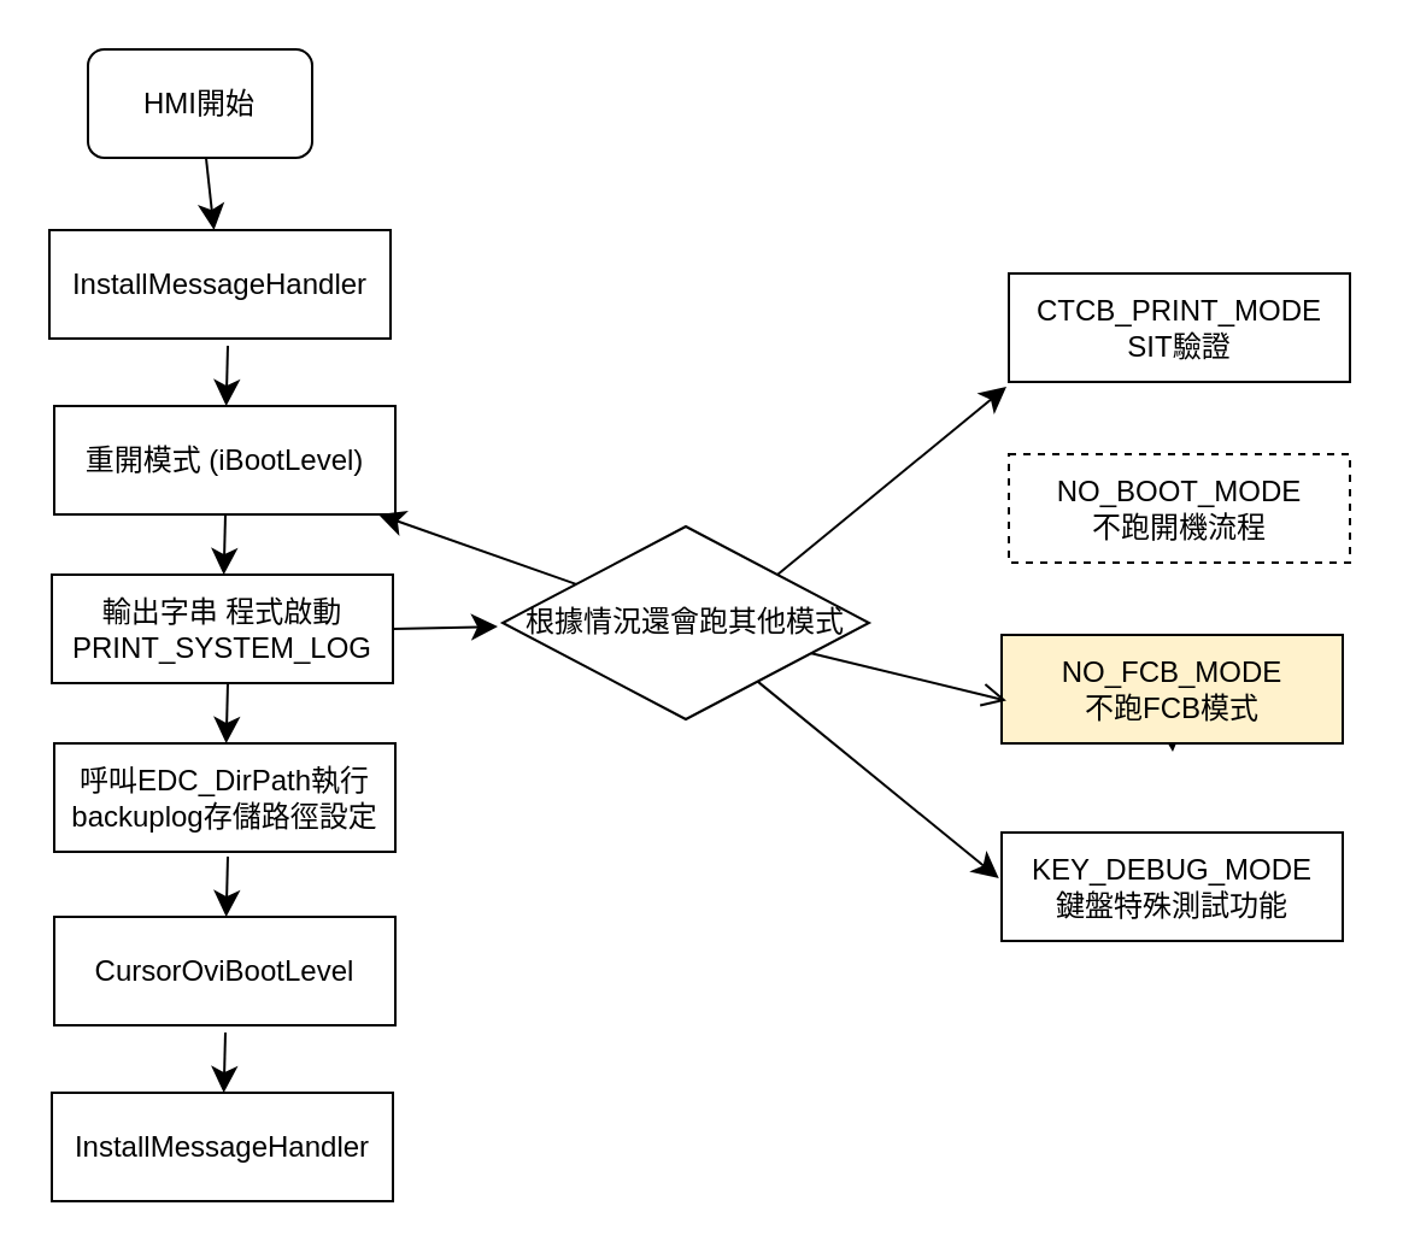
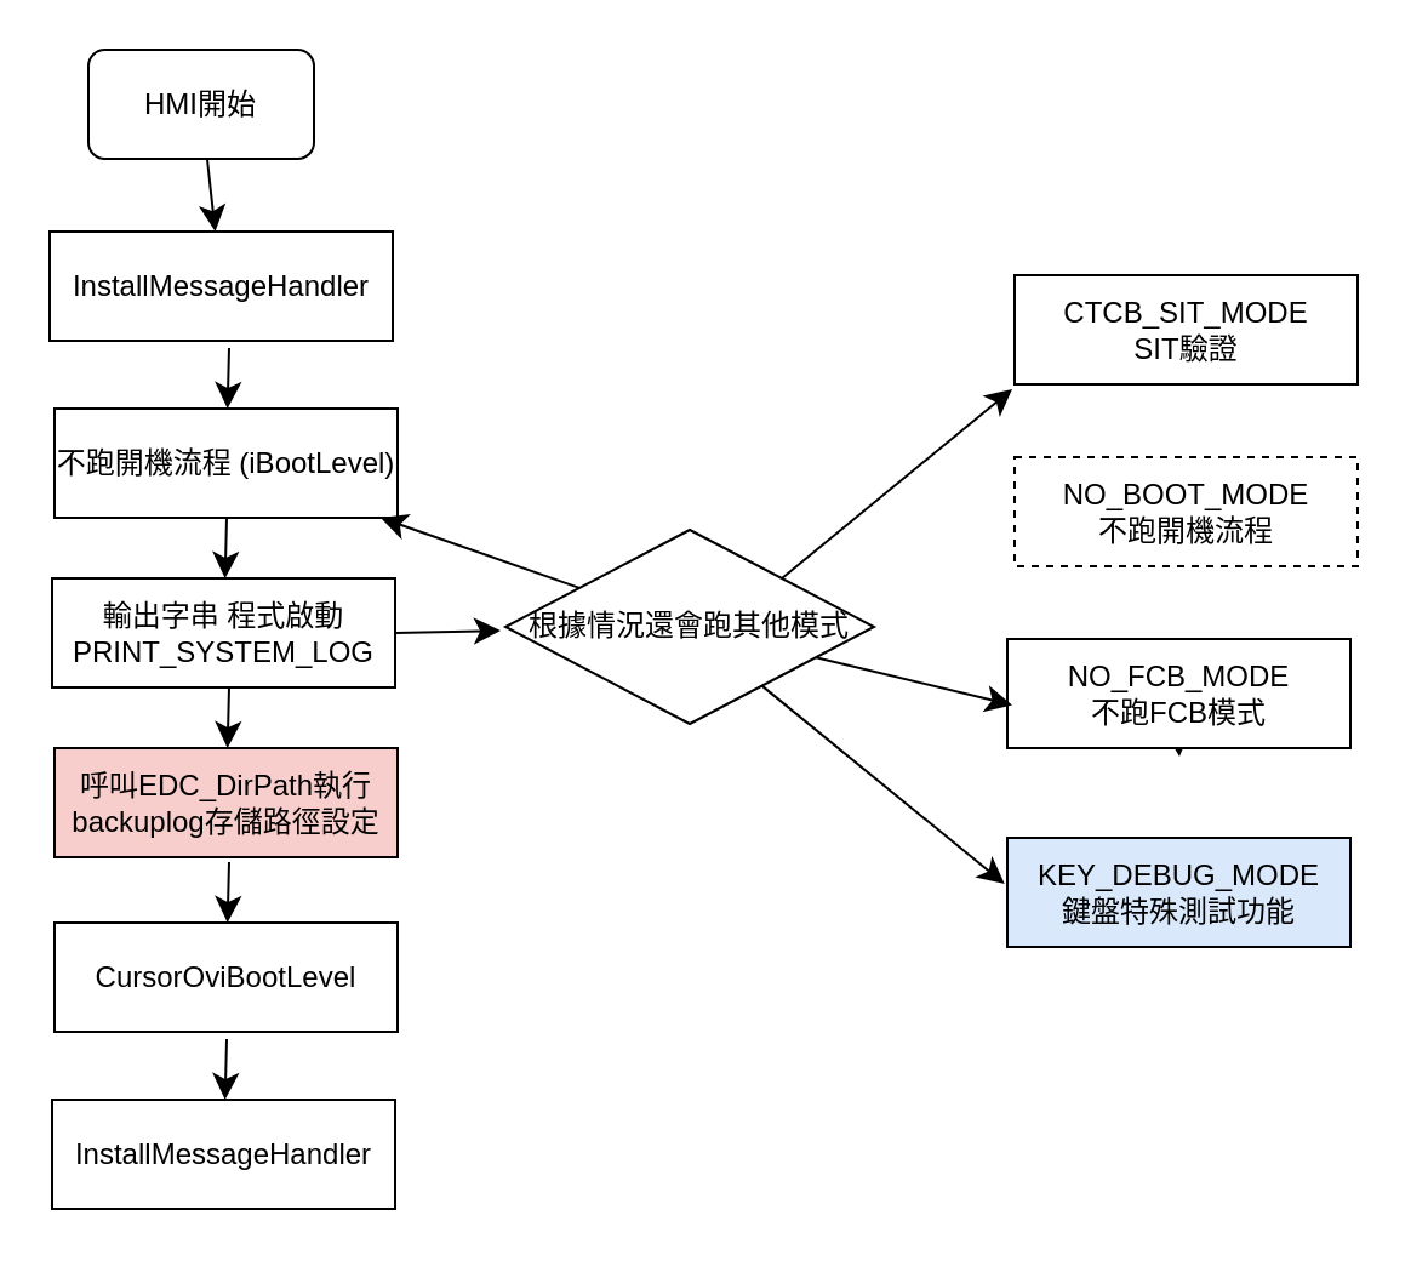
  <mxCell id="0" />
  <mxCell id="1" parent="0" />
  <mxCell id="2" value="" style="edgeStyle=none;curved=1;rounded=0;orthogonalLoop=1;jettySize=auto;html=1;fontSize=12;startSize=8;endSize=8;" edge="1" parent="1" source="3" target="4"><mxGeometry relative="1" as="geometry"><mxPoint x="93" y="126" as="targetPoint" /></mxGeometry></mxCell>
  <mxCell id="3" value="HMI開始" style="rounded=1;whiteSpace=wrap;html=1;" vertex="1" parent="1"><mxGeometry x="36" y="20" width="93" height="45" as="geometry" /></mxCell>
  <mxCell id="4" value="InstallMessageHandler" style="rounded=0;whiteSpace=wrap;html=1;" vertex="1" parent="1"><mxGeometry x="20" y="95" width="141.5" height="45" as="geometry" /></mxCell>
  <mxCell id="5" value="" style="edgeStyle=none;curved=1;rounded=0;orthogonalLoop=1;jettySize=auto;html=1;fontSize=12;startSize=8;endSize=8;" edge="1" target="6" parent="1"><mxGeometry relative="1" as="geometry"><mxPoint x="94" y="143" as="sourcePoint" /><mxPoint x="95" y="199" as="targetPoint" /></mxGeometry></mxCell>
- <mxCell id="6" value="重開模式 (iBootLevel)" style="rounded=0;whiteSpace=wrap;html=1;" vertex="1" parent="1"><mxGeometry x="22" y="168" width="141.5" height="45" as="geometry" /></mxCell>
+ <mxCell id="6" value="不跑開機流程 (iBootLevel)" style="rounded=0;whiteSpace=wrap;html=1;" vertex="1" parent="1"><mxGeometry x="22" y="168" width="141.5" height="45" as="geometry" /></mxCell>
  <mxCell id="7" value="" style="edgeStyle=none;curved=1;rounded=0;orthogonalLoop=1;jettySize=auto;html=1;fontSize=12;startSize=8;endSize=8;" edge="1" target="9" parent="1"><mxGeometry relative="1" as="geometry"><mxPoint x="93" y="213" as="sourcePoint" /><mxPoint x="94" y="269" as="targetPoint" /></mxGeometry></mxCell>
  <mxCell id="8" style="edgeStyle=none;curved=1;rounded=0;orthogonalLoop=1;jettySize=auto;html=1;exitX=1;exitY=0.5;exitDx=0;exitDy=0;fontSize=12;startSize=8;endSize=8;" edge="1" parent="1" source="9"><mxGeometry relative="1" as="geometry"><mxPoint x="206" y="259.506" as="targetPoint" /></mxGeometry></mxCell>
  <mxCell id="9" value="輸出字串 程式啟動&lt;div&gt;PRINT_SYSTEM_LOG&lt;/div&gt;" style="rounded=0;whiteSpace=wrap;html=1;" vertex="1" parent="1"><mxGeometry x="21" y="238" width="141.5" height="45" as="geometry" /></mxCell>
  <mxCell id="10" style="edgeStyle=none;curved=1;rounded=0;orthogonalLoop=1;jettySize=auto;html=1;exitX=1;exitY=0;exitDx=0;exitDy=0;fontSize=12;startSize=8;endSize=8;" edge="1" parent="1" source="13"><mxGeometry relative="1" as="geometry"><mxPoint x="417" y="160" as="targetPoint" /></mxGeometry></mxCell>
  <mxCell id="11" style="edgeStyle=none;curved=1;rounded=0;orthogonalLoop=1;jettySize=auto;html=1;fontSize=12;startSize=8;endSize=8;" edge="1" parent="1" source="13" target="6"><mxGeometry relative="1" as="geometry" /></mxCell>
  <mxCell id="12" style="edgeStyle=none;curved=1;rounded=0;orthogonalLoop=1;jettySize=auto;html=1;fontSize=12;startSize=8;endSize=8;" edge="1" parent="1" source="13"><mxGeometry relative="1" as="geometry"><mxPoint x="413.857" y="364" as="targetPoint" /></mxGeometry></mxCell>
  <mxCell id="13" value="根據情況還會跑其他模式" style="rhombus;whiteSpace=wrap;html=1;" vertex="1" parent="1"><mxGeometry x="208" y="218" width="152" height="80" as="geometry" /></mxCell>
  <mxCell id="14" value="NO_BOOT_MODE&lt;div&gt;不跑開機流程&lt;/div&gt;" style="rounded=0;whiteSpace=wrap;html=1;dashed=1;" vertex="1" parent="1"><mxGeometry x="418" y="188" width="141.5" height="45" as="geometry" /></mxCell>
  <mxCell id="15" style="edgeStyle=none;curved=1;rounded=0;orthogonalLoop=1;jettySize=auto;html=1;exitX=0.5;exitY=1;exitDx=0;exitDy=0;fontSize=12;startSize=8;endSize=8;" edge="1" parent="1" source="16"><mxGeometry relative="1" as="geometry"><mxPoint x="486" y="311.5" as="targetPoint" /></mxGeometry></mxCell>
- <mxCell id="16" value="NO_FCB_MODE&lt;div&gt;不跑FCB模式&lt;/div&gt;" style="rounded=0;whiteSpace=wrap;html=1;fillColor=#fff2cc;" vertex="1" parent="1"><mxGeometry x="415" y="263" width="141.5" height="45" as="geometry" /></mxCell>
- <mxCell id="17" value="KEY_DEBUG_MODE&lt;div&gt;鍵盤特殊測試功能&lt;/div&gt;" style="rounded=0;whiteSpace=wrap;html=1;" vertex="1" parent="1"><mxGeometry x="415" y="345" width="141.5" height="45" as="geometry" /></mxCell>
- <mxCell id="18" value="CTCB_PRINT_MODE&lt;div&gt;SIT驗證&lt;/div&gt;" style="rounded=0;whiteSpace=wrap;html=1;" vertex="1" parent="1"><mxGeometry x="418" y="113" width="141.5" height="45" as="geometry" /></mxCell>
+ <mxCell id="16" value="NO_FCB_MODE&lt;div&gt;不跑FCB模式&lt;/div&gt;" style="rounded=0;whiteSpace=wrap;html=1;" vertex="1" parent="1"><mxGeometry x="415" y="263" width="141.5" height="45" as="geometry" /></mxCell>
+ <mxCell id="17" value="KEY_DEBUG_MODE&lt;div&gt;鍵盤特殊測試功能&lt;/div&gt;" style="rounded=0;whiteSpace=wrap;html=1;fillColor=#dae8fc;" vertex="1" parent="1"><mxGeometry x="415" y="345" width="141.5" height="45" as="geometry" /></mxCell>
+ <mxCell id="18" value="CTCB_SIT_MODE&lt;div&gt;SIT驗證&lt;/div&gt;" style="rounded=0;whiteSpace=wrap;html=1;" vertex="1" parent="1"><mxGeometry x="418" y="113" width="141.5" height="45" as="geometry" /></mxCell>
  <mxCell id="19" value="" style="edgeStyle=none;curved=1;rounded=0;orthogonalLoop=1;jettySize=auto;html=1;fontSize=12;startSize=8;endSize=8;" edge="1" target="20" parent="1"><mxGeometry relative="1" as="geometry"><mxPoint x="94" y="283" as="sourcePoint" /><mxPoint x="95" y="339" as="targetPoint" /></mxGeometry></mxCell>
- <mxCell id="20" value="呼叫EDC_DirPath執行backuplog存儲路徑設定" style="rounded=0;whiteSpace=wrap;html=1;" vertex="1" parent="1"><mxGeometry x="22" y="308" width="141.5" height="45" as="geometry" /></mxCell>
+ <mxCell id="20" value="呼叫EDC_DirPath執行backuplog存儲路徑設定" style="rounded=0;whiteSpace=wrap;html=1;fillColor=#f8cecc;" vertex="1" parent="1"><mxGeometry x="22" y="308" width="141.5" height="45" as="geometry" /></mxCell>
  <mxCell id="21" value="" style="edgeStyle=none;curved=1;rounded=0;orthogonalLoop=1;jettySize=auto;html=1;fontSize=12;startSize=8;endSize=8;" edge="1" target="22" parent="1"><mxGeometry relative="1" as="geometry"><mxPoint x="94" y="355" as="sourcePoint" /><mxPoint x="95" y="411" as="targetPoint" /></mxGeometry></mxCell>
  <mxCell id="22" value="CursorOv&lt;span style=&quot;background-color: transparent; color: light-dark(rgb(0, 0, 0), rgb(255, 255, 255));&quot;&gt;iBootLevel&lt;/span&gt;" style="rounded=0;whiteSpace=wrap;html=1;" vertex="1" parent="1"><mxGeometry x="22" y="380" width="141.5" height="45" as="geometry" /></mxCell>
  <mxCell id="23" value="" style="edgeStyle=none;curved=1;rounded=0;orthogonalLoop=1;jettySize=auto;html=1;fontSize=12;startSize=8;endSize=8;" edge="1" target="24" parent="1"><mxGeometry relative="1" as="geometry"><mxPoint x="93" y="428" as="sourcePoint" /><mxPoint x="94" y="484" as="targetPoint" /></mxGeometry></mxCell>
  <mxCell id="24" value="InstallMessageHandler" style="rounded=0;whiteSpace=wrap;html=1;" vertex="1" parent="1"><mxGeometry x="21" y="453" width="141.5" height="45" as="geometry" /></mxCell>
- <mxCell id="25" style="edgeStyle=none;curved=1;rounded=0;orthogonalLoop=1;jettySize=auto;html=1;entryX=0.014;entryY=0.606;entryDx=0;entryDy=0;entryPerimeter=0;fontSize=12;startSize=8;endSize=8;endArrow=open;" edge="1" parent="1" source="13" target="16"><mxGeometry relative="1" as="geometry" /></mxCell>
+ <mxCell id="25" style="edgeStyle=none;curved=1;rounded=0;orthogonalLoop=1;jettySize=auto;html=1;entryX=0.014;entryY=0.606;entryDx=0;entryDy=0;entryPerimeter=0;fontSize=12;startSize=8;endSize=8;" edge="1" parent="1" source="13" target="16"><mxGeometry relative="1" as="geometry" /></mxCell>
